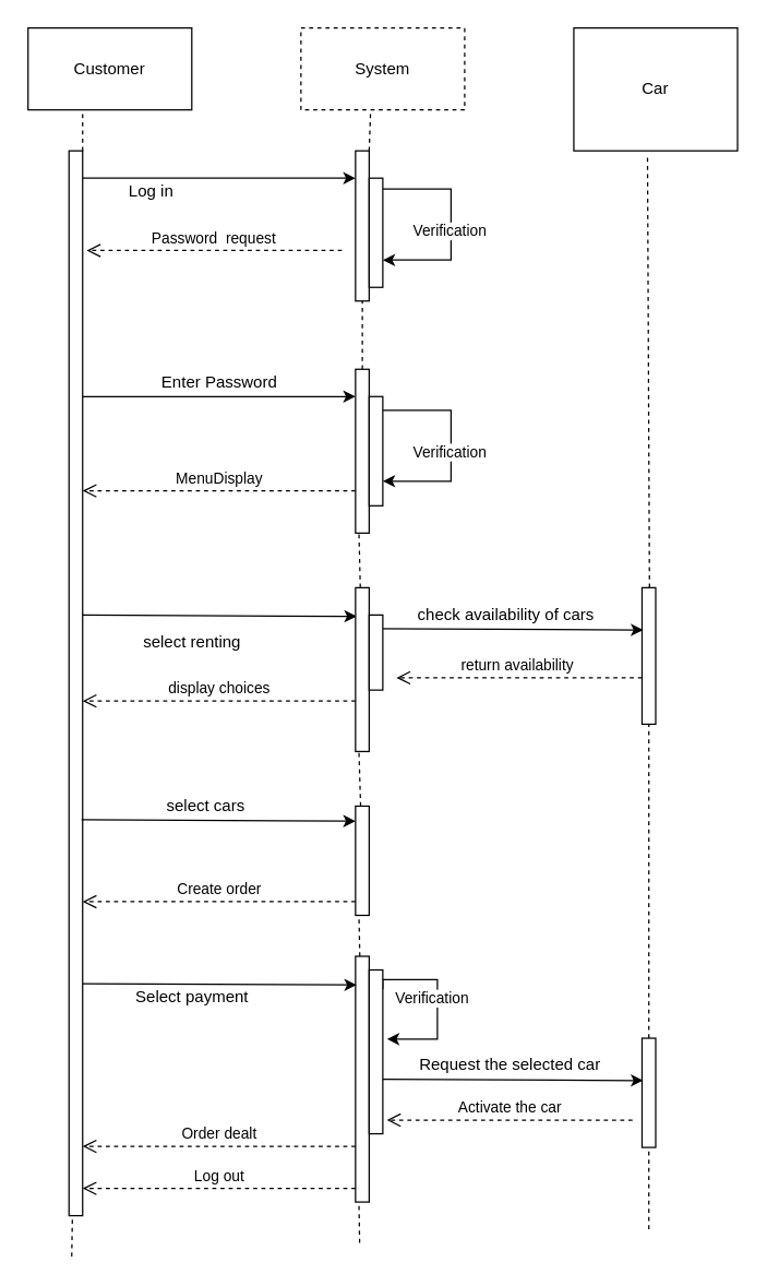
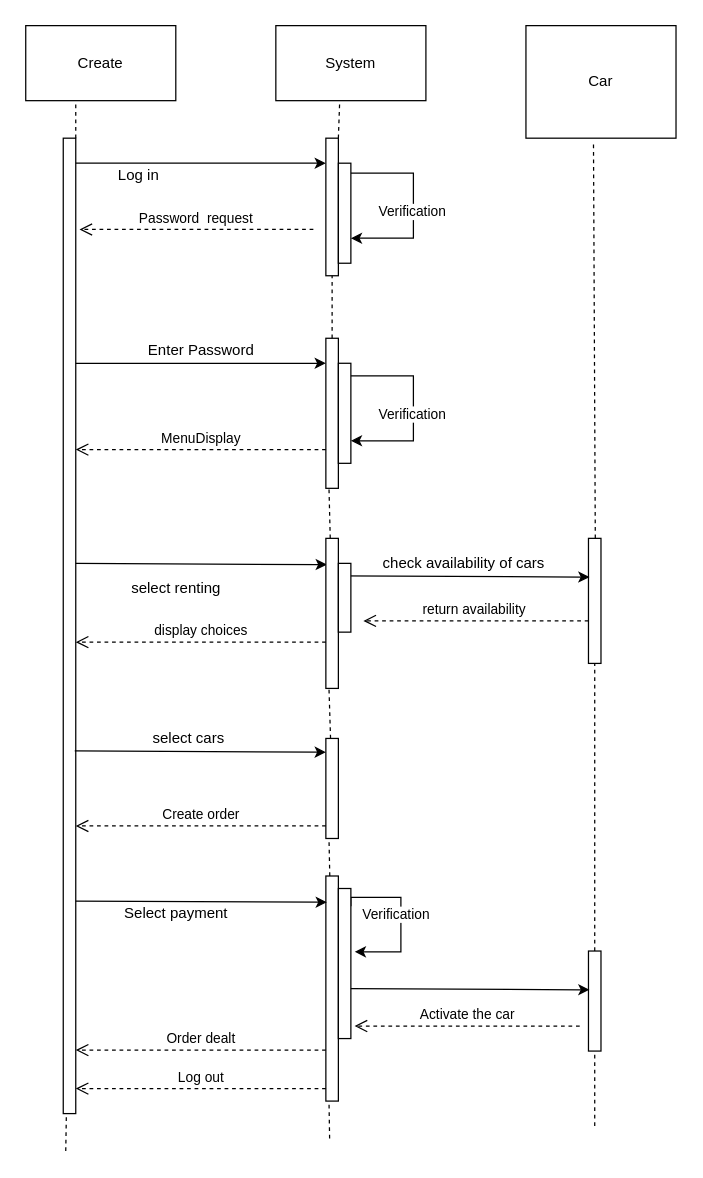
  <mxCell id="0" />
  <mxCell id="1" parent="0" />
- <mxCell id="2" value="Customer" style="rounded=0;whiteSpace=wrap;html=1;" parent="1" vertex="1"><mxGeometry x="20" y="20" width="120" height="60" as="geometry" /></mxCell>
- <mxCell id="3" value="System" style="rounded=0;whiteSpace=wrap;html=1;dashed=1;" parent="1" vertex="1"><mxGeometry x="220" y="20" width="120" height="60" as="geometry" /></mxCell>
+ <mxCell id="2" value="Create" style="rounded=0;whiteSpace=wrap;html=1;" parent="1" vertex="1"><mxGeometry x="20" y="20" width="120" height="60" as="geometry" /></mxCell>
+ <mxCell id="3" value="System" style="rounded=0;whiteSpace=wrap;html=1;" parent="1" vertex="1"><mxGeometry x="220" y="20" width="120" height="60" as="geometry" /></mxCell>
  <mxCell id="4" value="Car" style="rounded=0;whiteSpace=wrap;html=1;" parent="1" vertex="1"><mxGeometry x="420" y="20" width="120" height="90" as="geometry" /></mxCell>
  <mxCell id="5" value="" style="rounded=0;whiteSpace=wrap;html=1;" parent="1" vertex="1"><mxGeometry x="50" y="110" width="10" height="780" as="geometry" /></mxCell>
  <mxCell id="6" value="" style="endArrow=classic;html=1;rounded=0;" parent="1" edge="1"><mxGeometry width="50" height="50" relative="1" as="geometry"><mxPoint x="60" y="130" as="sourcePoint" /><mxPoint x="260" y="130" as="targetPoint" /></mxGeometry></mxCell>
  <mxCell id="7" value="Log in" style="text;html=1;align=center;verticalAlign=middle;resizable=0;points=[];autosize=1;strokeColor=none;fillColor=none;" parent="1" vertex="1"><mxGeometry x="85" y="130" width="50" height="20" as="geometry" /></mxCell>
  <mxCell id="8" value="" style="rounded=0;whiteSpace=wrap;html=1;" parent="1" vertex="1"><mxGeometry x="260" y="110" width="10" height="110" as="geometry" /></mxCell>
  <mxCell id="9" value="Password&amp;nbsp; request" style="html=1;verticalAlign=bottom;endArrow=open;dashed=1;endSize=8;rounded=0;" parent="1" edge="1"><mxGeometry relative="1" as="geometry"><mxPoint x="250" y="183" as="sourcePoint" /><mxPoint x="63" y="183" as="targetPoint" /></mxGeometry></mxCell>
  <mxCell id="10" value="Enter Password" style="text;html=1;align=center;verticalAlign=middle;resizable=0;points=[];autosize=1;strokeColor=none;fillColor=none;" parent="1" vertex="1"><mxGeometry x="110" y="270" width="100" height="20" as="geometry" /></mxCell>
  <mxCell id="11" value="" style="rounded=0;whiteSpace=wrap;html=1;" parent="1" vertex="1"><mxGeometry x="260" y="270" width="10" height="120" as="geometry" /></mxCell>
  <mxCell id="12" value="" style="rounded=0;whiteSpace=wrap;html=1;" parent="1" vertex="1"><mxGeometry x="470" y="430" width="10" height="100" as="geometry" /></mxCell>
  <mxCell id="13" value="MenuDisplay" style="html=1;verticalAlign=bottom;endArrow=open;dashed=1;endSize=8;rounded=0;entryX=1;entryY=0.75;entryDx=0;entryDy=0;" parent="1" edge="1"><mxGeometry relative="1" as="geometry"><mxPoint x="260" y="359" as="sourcePoint" /><mxPoint x="60" y="359" as="targetPoint" /></mxGeometry></mxCell>
  <mxCell id="14" value="" style="endArrow=none;dashed=1;html=1;rounded=0;exitX=1;exitY=0;exitDx=0;exitDy=0;" parent="1" source="5" edge="1"><mxGeometry width="50" height="50" relative="1" as="geometry"><mxPoint x="10" y="130" as="sourcePoint" /><mxPoint x="60" y="80" as="targetPoint" /></mxGeometry></mxCell>
  <mxCell id="15" value="" style="endArrow=none;dashed=1;html=1;rounded=0;exitX=1;exitY=0;exitDx=0;exitDy=0;entryX=0.425;entryY=1.033;entryDx=0;entryDy=0;entryPerimeter=0;" parent="1" source="8" target="3" edge="1"><mxGeometry width="50" height="50" relative="1" as="geometry"><mxPoint x="70" y="120" as="sourcePoint" /><mxPoint x="70" y="90" as="targetPoint" /></mxGeometry></mxCell>
  <mxCell id="16" value="" style="endArrow=none;dashed=1;html=1;rounded=0;entryX=0.45;entryY=1.027;entryDx=0;entryDy=0;entryPerimeter=0;" parent="1" target="4" edge="1"><mxGeometry width="50" height="50" relative="1" as="geometry"><mxPoint x="475.455" y="430" as="sourcePoint" /><mxPoint x="470" y="80" as="targetPoint" /></mxGeometry></mxCell>
  <mxCell id="17" value="" style="endArrow=none;dashed=1;html=1;rounded=0;exitX=0.5;exitY=0;exitDx=0;exitDy=0;entryX=0.5;entryY=1;entryDx=0;entryDy=0;" parent="1" source="11" target="8" edge="1"><mxGeometry width="50" height="50" relative="1" as="geometry"><mxPoint x="90" y="140" as="sourcePoint" /><mxPoint x="90" y="110" as="targetPoint" /></mxGeometry></mxCell>
  <mxCell id="18" value="" style="endArrow=none;dashed=1;html=1;rounded=0;entryX=0.25;entryY=1;entryDx=0;entryDy=0;" parent="1" target="5" edge="1"><mxGeometry width="50" height="50" relative="1" as="geometry"><mxPoint x="52" y="920" as="sourcePoint" /><mxPoint x="100" y="120" as="targetPoint" /></mxGeometry></mxCell>
  <mxCell id="19" value="" style="endArrow=none;dashed=1;html=1;rounded=0;entryX=0.25;entryY=1;entryDx=0;entryDy=0;startArrow=none;" parent="1" source="26" target="11" edge="1"><mxGeometry width="50" height="50" relative="1" as="geometry"><mxPoint x="263" y="590" as="sourcePoint" /><mxPoint x="62.5" y="510" as="targetPoint" /></mxGeometry></mxCell>
  <mxCell id="20" value="" style="endArrow=none;dashed=1;html=1;rounded=0;entryX=0.5;entryY=1;entryDx=0;entryDy=0;startArrow=none;" parent="1" source="50" target="12" edge="1"><mxGeometry width="50" height="50" relative="1" as="geometry"><mxPoint x="475" y="830" as="sourcePoint" /><mxPoint x="72.5" y="520" as="targetPoint" /></mxGeometry></mxCell>
  <mxCell id="21" value="" style="endArrow=classic;html=1;rounded=0;entryX=1;entryY=0.75;entryDx=0;entryDy=0;exitX=1;exitY=0.25;exitDx=0;exitDy=0;" parent="1" target="45" edge="1"><mxGeometry width="50" height="50" relative="1" as="geometry"><mxPoint x="270" y="138" as="sourcePoint" /><mxPoint x="279" y="195.76" as="targetPoint" /><Array as="points"><mxPoint x="330" y="138" /><mxPoint x="330" y="190" /></Array></mxGeometry></mxCell>
  <mxCell id="22" value="Verification" style="edgeLabel;html=1;align=center;verticalAlign=middle;resizable=0;points=[];" parent="21" connectable="0" vertex="1"><mxGeometry x="-0.52" y="4" relative="1" as="geometry"><mxPoint x="19" y="34" as="offset" /></mxGeometry></mxCell>
  <mxCell id="23" value="" style="endArrow=classic;html=1;rounded=0;exitX=1;exitY=0.25;exitDx=0;exitDy=0;" parent="1" edge="1"><mxGeometry width="50" height="50" relative="1" as="geometry"><mxPoint x="270" y="300" as="sourcePoint" /><mxPoint x="280" y="352" as="targetPoint" /><Array as="points"><mxPoint x="330" y="300" /><mxPoint x="330" y="352" /></Array></mxGeometry></mxCell>
  <mxCell id="24" value="Verification" style="edgeLabel;html=1;align=center;verticalAlign=middle;resizable=0;points=[];" parent="23" connectable="0" vertex="1"><mxGeometry x="-0.52" y="4" relative="1" as="geometry"><mxPoint x="19" y="34" as="offset" /></mxGeometry></mxCell>
  <mxCell id="25" value="" style="endArrow=classic;html=1;rounded=0;exitX=0.9;exitY=0.464;exitDx=0;exitDy=0;exitPerimeter=0;entryX=-0.02;entryY=0.183;entryDx=0;entryDy=0;entryPerimeter=0;" parent="1" edge="1"><mxGeometry width="50" height="50" relative="1" as="geometry"><mxPoint x="60" y="450" as="sourcePoint" /><mxPoint x="260.8" y="451" as="targetPoint" /></mxGeometry></mxCell>
  <mxCell id="26" value="" style="rounded=0;whiteSpace=wrap;html=1;" parent="1" vertex="1"><mxGeometry x="260" y="430" width="10" height="120" as="geometry" /></mxCell>
  <mxCell id="27" value="" style="endArrow=none;dashed=1;html=1;rounded=0;entryX=0.25;entryY=1;entryDx=0;entryDy=0;startArrow=none;" parent="1" source="35" target="26" edge="1"><mxGeometry width="50" height="50" relative="1" as="geometry"><mxPoint x="263" y="760" as="sourcePoint" /><mxPoint x="262.5" y="390" as="targetPoint" /></mxGeometry></mxCell>
  <mxCell id="28" value="" style="endArrow=classic;html=1;rounded=0;" parent="1" edge="1"><mxGeometry width="50" height="50" relative="1" as="geometry"><mxPoint x="60" y="290" as="sourcePoint" /><mxPoint x="260" y="290" as="targetPoint" /></mxGeometry></mxCell>
  <mxCell id="29" value="select renting" style="text;html=1;align=center;verticalAlign=middle;resizable=0;points=[];autosize=1;strokeColor=none;fillColor=none;" parent="1" vertex="1"><mxGeometry x="95" y="460" width="90" height="20" as="geometry" /></mxCell>
  <mxCell id="30" value="" style="endArrow=classic;html=1;rounded=0;exitX=0.9;exitY=0.464;exitDx=0;exitDy=0;exitPerimeter=0;entryX=-0.02;entryY=0.183;entryDx=0;entryDy=0;entryPerimeter=0;" parent="1" edge="1"><mxGeometry width="50" height="50" relative="1" as="geometry"><mxPoint x="270" y="460" as="sourcePoint" /><mxPoint x="470.8" y="461" as="targetPoint" /></mxGeometry></mxCell>
  <mxCell id="31" value="check availability of cars" style="text;html=1;align=center;verticalAlign=middle;resizable=0;points=[];autosize=1;strokeColor=none;fillColor=none;" parent="1" vertex="1"><mxGeometry x="300" y="440" width="140" height="20" as="geometry" /></mxCell>
  <mxCell id="32" value="return availability&amp;nbsp;" style="html=1;verticalAlign=bottom;endArrow=open;dashed=1;endSize=8;rounded=0;" parent="1" edge="1"><mxGeometry relative="1" as="geometry"><mxPoint x="470" y="496" as="sourcePoint" /><mxPoint x="290" y="496" as="targetPoint" /></mxGeometry></mxCell>
  <mxCell id="33" value="display choices" style="html=1;verticalAlign=bottom;endArrow=open;dashed=1;endSize=8;rounded=0;entryX=1;entryY=0.75;entryDx=0;entryDy=0;" parent="1" edge="1"><mxGeometry relative="1" as="geometry"><mxPoint x="260" y="513" as="sourcePoint" /><mxPoint x="60" y="513" as="targetPoint" /></mxGeometry></mxCell>
  <mxCell id="34" value="" style="rounded=0;whiteSpace=wrap;html=1;" parent="1" vertex="1"><mxGeometry x="270" y="450" width="10" height="55" as="geometry" /></mxCell>
  <mxCell id="35" value="" style="rounded=0;whiteSpace=wrap;html=1;" parent="1" vertex="1"><mxGeometry x="260" y="590" width="10" height="80" as="geometry" /></mxCell>
  <mxCell id="36" value="" style="endArrow=none;dashed=1;html=1;rounded=0;entryX=0.25;entryY=1;entryDx=0;entryDy=0;startArrow=none;" parent="1" source="40" target="35" edge="1"><mxGeometry width="50" height="50" relative="1" as="geometry"><mxPoint x="263" y="860" as="sourcePoint" /><mxPoint x="262.5" y="550" as="targetPoint" /></mxGeometry></mxCell>
  <mxCell id="37" value="" style="endArrow=classic;html=1;rounded=0;exitX=0.9;exitY=0.464;exitDx=0;exitDy=0;exitPerimeter=0;entryX=-0.02;entryY=0.183;entryDx=0;entryDy=0;entryPerimeter=0;" parent="1" edge="1"><mxGeometry width="50" height="50" relative="1" as="geometry"><mxPoint x="59.2" y="600" as="sourcePoint" /><mxPoint x="260" y="601" as="targetPoint" /></mxGeometry></mxCell>
  <mxCell id="38" value="select cars" style="text;html=1;align=center;verticalAlign=middle;resizable=0;points=[];autosize=1;strokeColor=none;fillColor=none;" parent="1" vertex="1"><mxGeometry x="115" y="580" width="70" height="20" as="geometry" /></mxCell>
  <mxCell id="39" value="Create order" style="html=1;verticalAlign=bottom;endArrow=open;dashed=1;endSize=8;rounded=0;entryX=1;entryY=0.75;entryDx=0;entryDy=0;" parent="1" edge="1"><mxGeometry relative="1" as="geometry"><mxPoint x="260" y="660" as="sourcePoint" /><mxPoint x="60" y="660" as="targetPoint" /></mxGeometry></mxCell>
  <mxCell id="40" value="" style="rounded=0;whiteSpace=wrap;html=1;" parent="1" vertex="1"><mxGeometry x="260" y="700" width="10" height="180" as="geometry" /></mxCell>
  <mxCell id="41" value="" style="endArrow=none;dashed=1;html=1;rounded=0;entryX=0.25;entryY=1;entryDx=0;entryDy=0;" parent="1" target="40" edge="1"><mxGeometry width="50" height="50" relative="1" as="geometry"><mxPoint x="263" y="910" as="sourcePoint" /><mxPoint x="262.5" y="680" as="targetPoint" /></mxGeometry></mxCell>
  <mxCell id="42" value="" style="endArrow=classic;html=1;rounded=0;exitX=0.9;exitY=0.464;exitDx=0;exitDy=0;exitPerimeter=0;entryX=-0.02;entryY=0.183;entryDx=0;entryDy=0;entryPerimeter=0;" parent="1" edge="1"><mxGeometry width="50" height="50" relative="1" as="geometry"><mxPoint x="60" y="720" as="sourcePoint" /><mxPoint x="260.8" y="721" as="targetPoint" /></mxGeometry></mxCell>
  <mxCell id="43" value="Select payment" style="text;html=1;align=center;verticalAlign=middle;resizable=0;points=[];autosize=1;strokeColor=none;fillColor=none;" parent="1" vertex="1"><mxGeometry x="90" y="720" width="100" height="20" as="geometry" /></mxCell>
  <mxCell id="44" value="Order dealt" style="html=1;verticalAlign=bottom;endArrow=open;dashed=1;endSize=8;rounded=0;entryX=1;entryY=0.75;entryDx=0;entryDy=0;" parent="1" edge="1"><mxGeometry relative="1" as="geometry"><mxPoint x="260" y="839.2" as="sourcePoint" /><mxPoint x="60" y="839.2" as="targetPoint" /></mxGeometry></mxCell>
  <mxCell id="45" value="" style="rounded=0;whiteSpace=wrap;html=1;" parent="1" vertex="1"><mxGeometry x="270" y="130" width="10" height="80" as="geometry" /></mxCell>
  <mxCell id="46" value="" style="rounded=0;whiteSpace=wrap;html=1;" parent="1" vertex="1"><mxGeometry x="270" y="290" width="10" height="80" as="geometry" /></mxCell>
  <mxCell id="47" style="edgeStyle=orthogonalEdgeStyle;rounded=0;orthogonalLoop=1;jettySize=auto;html=1;exitX=1;exitY=0.25;exitDx=0;exitDy=0;entryX=1.312;entryY=0.693;entryDx=0;entryDy=0;entryPerimeter=0;" parent="1" edge="1"><mxGeometry relative="1" as="geometry"><mxPoint x="283.12" y="760.673" as="targetPoint" /><mxPoint x="280" y="724.125" as="sourcePoint" /><Array as="points"><mxPoint x="280" y="717" /><mxPoint x="320" y="717" /><mxPoint x="320" y="761" /></Array></mxGeometry></mxCell>
  <mxCell id="48" value="Verification" style="edgeLabel;html=1;align=center;verticalAlign=middle;resizable=0;points=[];" parent="47" connectable="0" vertex="1"><mxGeometry x="-0.565" y="3" relative="1" as="geometry"><mxPoint x="15" y="16" as="offset" /></mxGeometry></mxCell>
  <mxCell id="49" value="" style="rounded=0;whiteSpace=wrap;html=1;" parent="1" vertex="1"><mxGeometry x="270" y="710" width="10" height="120" as="geometry" /></mxCell>
  <mxCell id="50" value="" style="rounded=0;whiteSpace=wrap;html=1;" parent="1" vertex="1"><mxGeometry x="470" y="760" width="10" height="80" as="geometry" /></mxCell>
  <mxCell id="51" value="" style="endArrow=none;dashed=1;html=1;rounded=0;entryX=0.5;entryY=1;entryDx=0;entryDy=0;" parent="1" target="50" edge="1"><mxGeometry width="50" height="50" relative="1" as="geometry"><mxPoint x="475" y="900" as="sourcePoint" /><mxPoint x="475" y="530" as="targetPoint" /></mxGeometry></mxCell>
  <mxCell id="52" value="" style="endArrow=classic;html=1;rounded=0;exitX=0.9;exitY=0.464;exitDx=0;exitDy=0;exitPerimeter=0;" parent="1" edge="1"><mxGeometry width="50" height="50" relative="1" as="geometry"><mxPoint x="280" y="790" as="sourcePoint" /><mxPoint x="470.8" y="791" as="targetPoint" /></mxGeometry></mxCell>
- <mxCell id="53" value="Request the selected car" style="text;html=1;align=center;verticalAlign=middle;resizable=0;points=[];autosize=1;strokeColor=none;fillColor=none;" parent="1" vertex="1"><mxGeometry x="298" y="770" width="150" height="20" as="geometry" /></mxCell>
  <mxCell id="54" value="Activate the car" style="html=1;verticalAlign=bottom;endArrow=open;dashed=1;endSize=8;rounded=0;" parent="1" edge="1"><mxGeometry relative="1" as="geometry"><mxPoint x="463" y="820" as="sourcePoint" /><mxPoint x="283" y="820" as="targetPoint" /></mxGeometry></mxCell>
  <mxCell id="55" value="Log out" style="html=1;verticalAlign=bottom;endArrow=open;dashed=1;endSize=8;rounded=0;entryX=1;entryY=0.75;entryDx=0;entryDy=0;" parent="1" edge="1"><mxGeometry relative="1" as="geometry"><mxPoint x="260" y="870" as="sourcePoint" /><mxPoint x="60" y="870" as="targetPoint" /></mxGeometry></mxCell>
